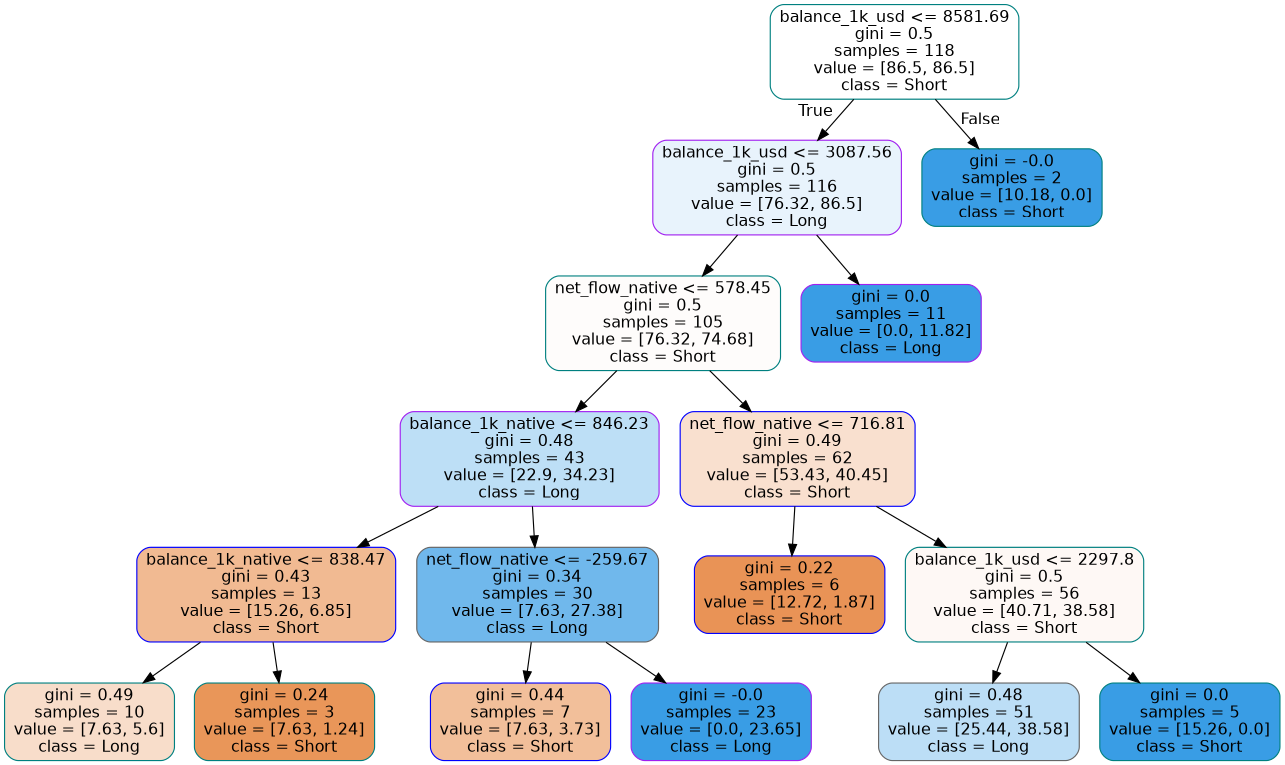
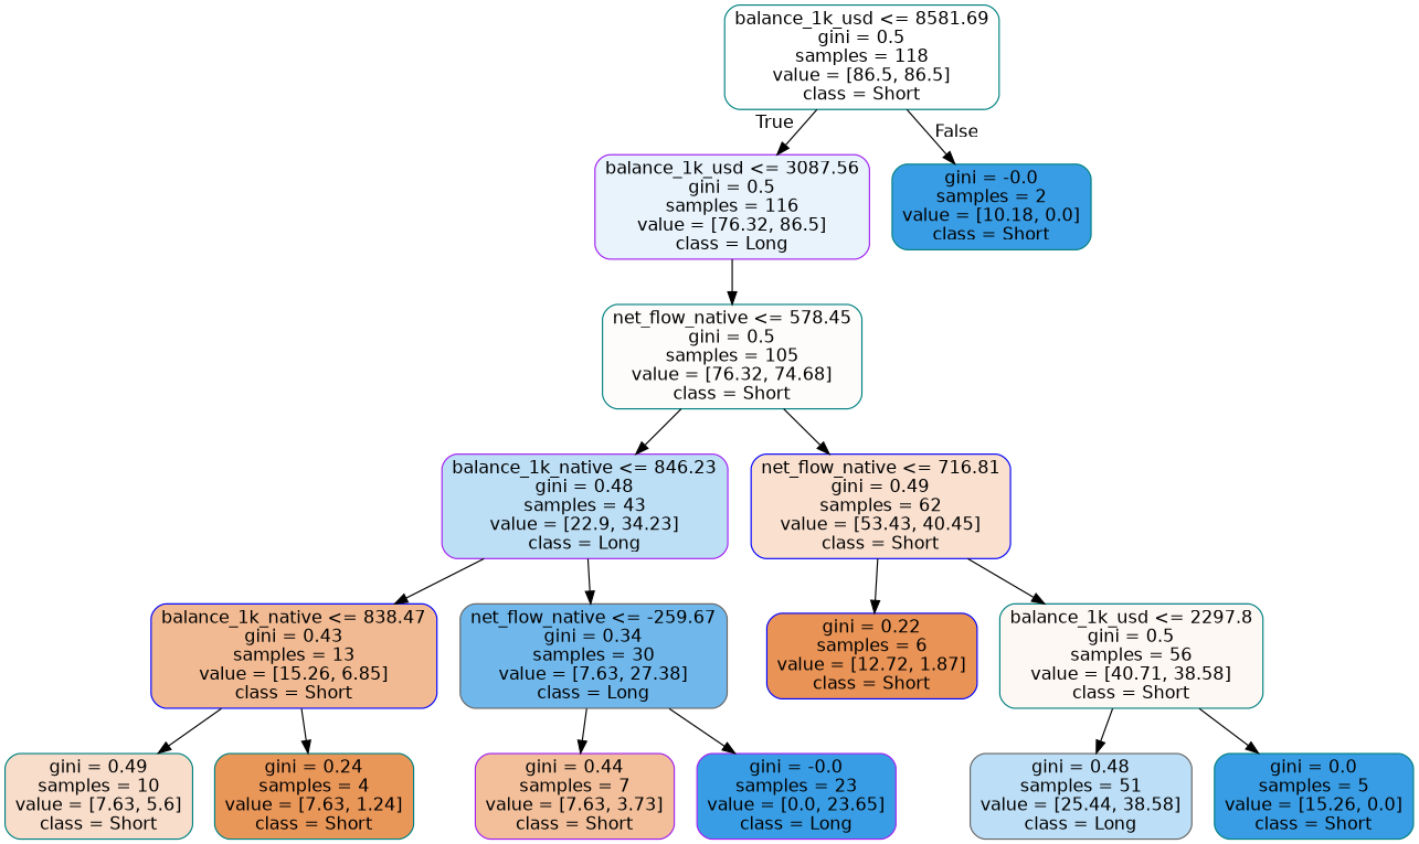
  digraph {
    node [color=teal fillcolor="#399de5" fontname=helvetica shape=box style="filled, rounded"]
    edge [fontname=helvetica]
    n1 [fillcolor="#ffffff" label="balance_1k_usd <= 8581.69\ngini = 0.5\nsamples = 118\nvalue = [86.5, 86.5]\nclass = Short"]
    n2 [color=purple fillcolor="#e8f3fc" label="balance_1k_usd <= 3087.56\ngini = 0.5\nsamples = 116\nvalue = [76.32, 86.5]\nclass = Long"]
    n3 [label="gini = -0.0\nsamples = 2\nvalue = [10.18, 0.0]\nclass = Short"]
    n4 [fillcolor="#fefcfb" label="net_flow_native <= 578.45\ngini = 0.5\nsamples = 105\nvalue = [76.32, 74.68]\nclass = Short"]
-   n5 [color=purple label="gini = 0.0\nsamples = 11\nvalue = [0.0, 11.82]\nclass = Long"]
    n6 [color=purple fillcolor="#bddff6" label="balance_1k_native <= 846.23\ngini = 0.48\nsamples = 43\nvalue = [22.9, 34.23]\nclass = Long"]
    n7 [color=blue fillcolor="#f9e0cf" label="net_flow_native <= 716.81\ngini = 0.49\nsamples = 62\nvalue = [53.43, 40.45]\nclass = Short"]
    n8 [color=blue fillcolor="#f1ba92" label="balance_1k_native <= 838.47\ngini = 0.43\nsamples = 13\nvalue = [15.26, 6.85]\nclass = Short"]
    n9 [color=gray40 fillcolor="#70b8ec" label="net_flow_native <= -259.67\ngini = 0.34\nsamples = 30\nvalue = [7.63, 27.38]\nclass = Long"]
    n10 [color=blue fillcolor="#e99356" label="gini = 0.22\nsamples = 6\nvalue = [12.72, 1.87]\nclass = Short"]
    n11 [fillcolor="#fef8f5" label="balance_1k_usd <= 2297.8\ngini = 0.5\nsamples = 56\nvalue = [40.71, 38.58]\nclass = Short"]
-   n12 [fillcolor="#f8ddca" label="gini = 0.49\nsamples = 10\nvalue = [7.63, 5.6]\nclass = Long"]
-   n13 [fillcolor="#e99659" label="gini = 0.24\nsamples = 3\nvalue = [7.63, 1.24]\nclass = Short"]
-   n14 [color=blue fillcolor="#f2bf9a" label="gini = 0.44\nsamples = 7\nvalue = [7.63, 3.73]\nclass = Short"]
+   n12 [fillcolor="#f8ddca" label="gini = 0.49\nsamples = 10\nvalue = [7.63, 5.6]\nclass = Short"]
+   n13 [fillcolor="#e99659" label="gini = 0.24\nsamples = 4\nvalue = [7.63, 1.24]\nclass = Short"]
+   n14 [color=purple fillcolor="#f2bf9a" label="gini = 0.44\nsamples = 7\nvalue = [7.63, 3.73]\nclass = Short"]
    n15 [color=purple label="gini = -0.0\nsamples = 23\nvalue = [0.0, 23.65]\nclass = Long"]
    n16 [color=gray40 fillcolor="#bcdef6" label="gini = 0.48\nsamples = 51\nvalue = [25.44, 38.58]\nclass = Long"]
    n17 [label="gini = 0.0\nsamples = 5\nvalue = [15.26, 0.0]\nclass = Short"]
    n1 -> n2 [headlabel=True labelangle=45 labeldistance=2.5]
    n1 -> n3 [headlabel=False labelangle=-45 labeldistance=2.5]
    n2 -> n4
-   n2 -> n5
    n4 -> n6
    n4 -> n7
    n6 -> n8
    n6 -> n9
    n7 -> n10
    n7 -> n11
    n8 -> n12
    n8 -> n13
    n9 -> n14
    n9 -> n15
    n11 -> n16
    n11 -> n17
  }
